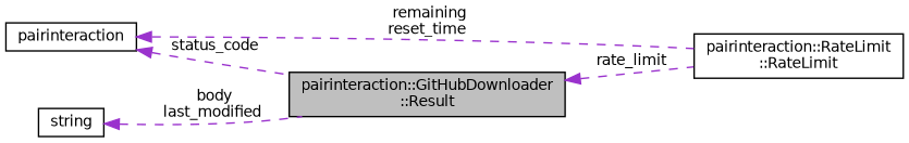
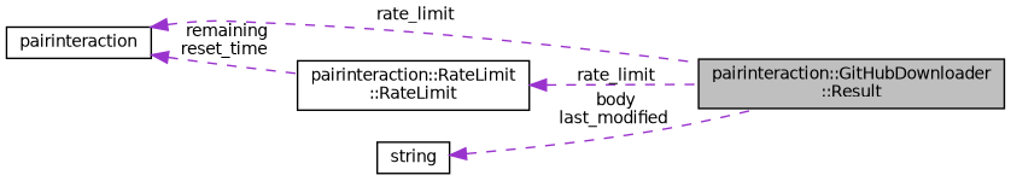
  digraph {
    rankdir=LR
    node [color=black fontname=Helvetica fontsize=10 shape=record]
    edge [color=darkorchid3 dir=back fontname=Helvetica fontsize=10 labelfontname=Helvetica labelfontsize=10 style=dashed]
    n1 [fillcolor=grey75 fontcolor=black height=0.2 label="pairinteraction::GitHubDownloader\l::Result" style=filled width=0.4]
    n2 [height=0.2 label=pairinteraction width=0.4]
    n3 [height=0.2 label="pairinteraction::RateLimit\l::RateLimit" width=0.4]
    n4 [height=0.2 label=string width=0.4]
-   n2 -> n1 [label=" status_code"]
+   n2 -> n1 [label=" rate_limit"]
    n2 -> n3 [label=" remaining\nreset_time"]
-   n1 -> n3 [label=" rate_limit"]
+   n3 -> n1 [label=" rate_limit"]
    n4 -> n1 [label=" body\nlast_modified"]
  }
